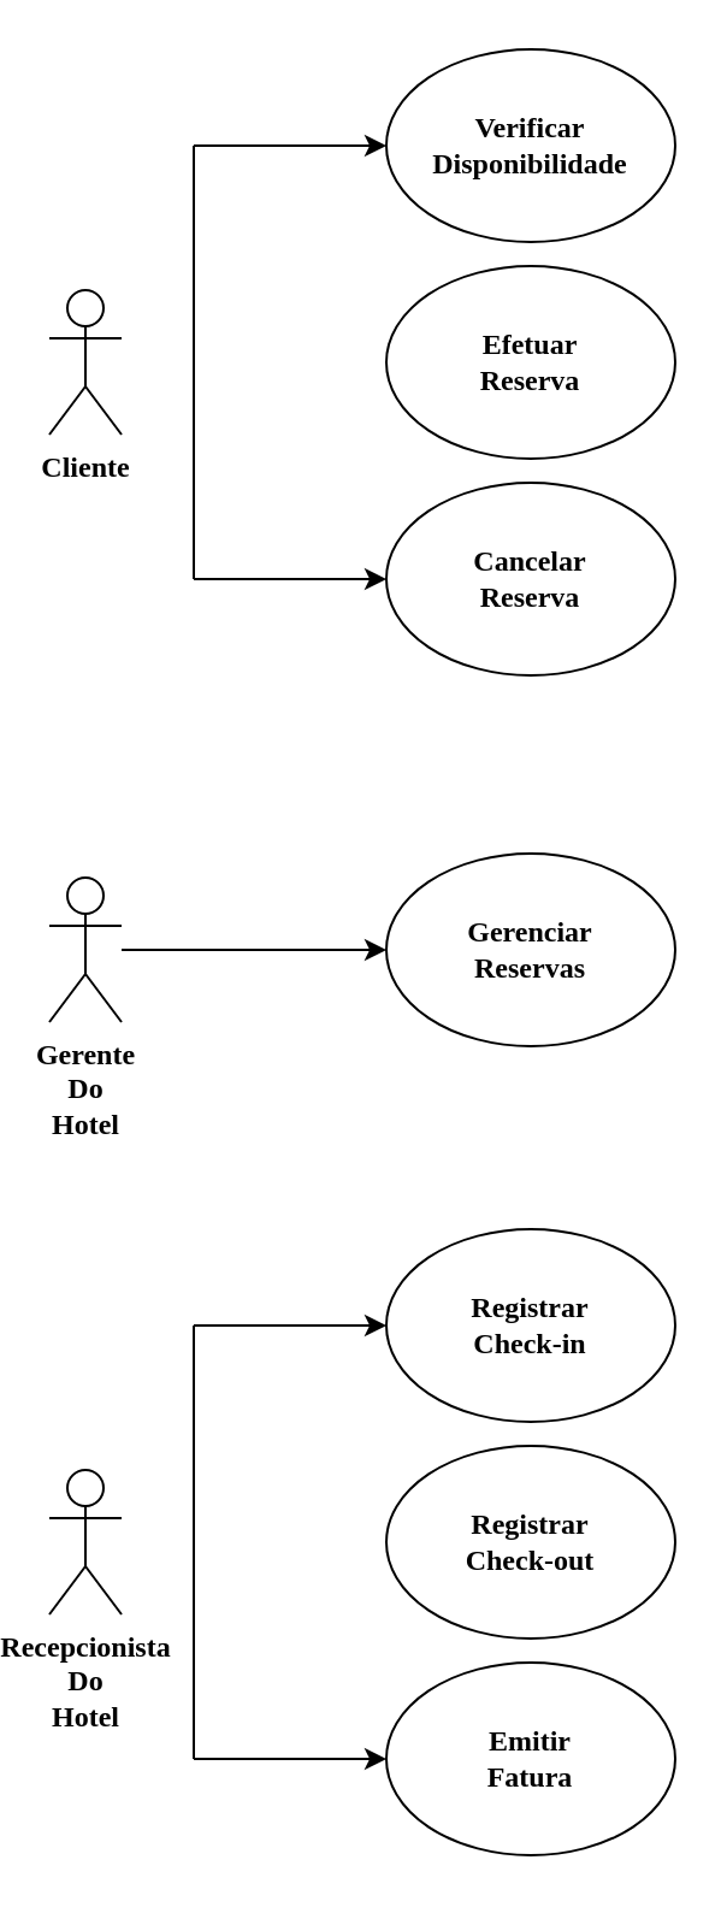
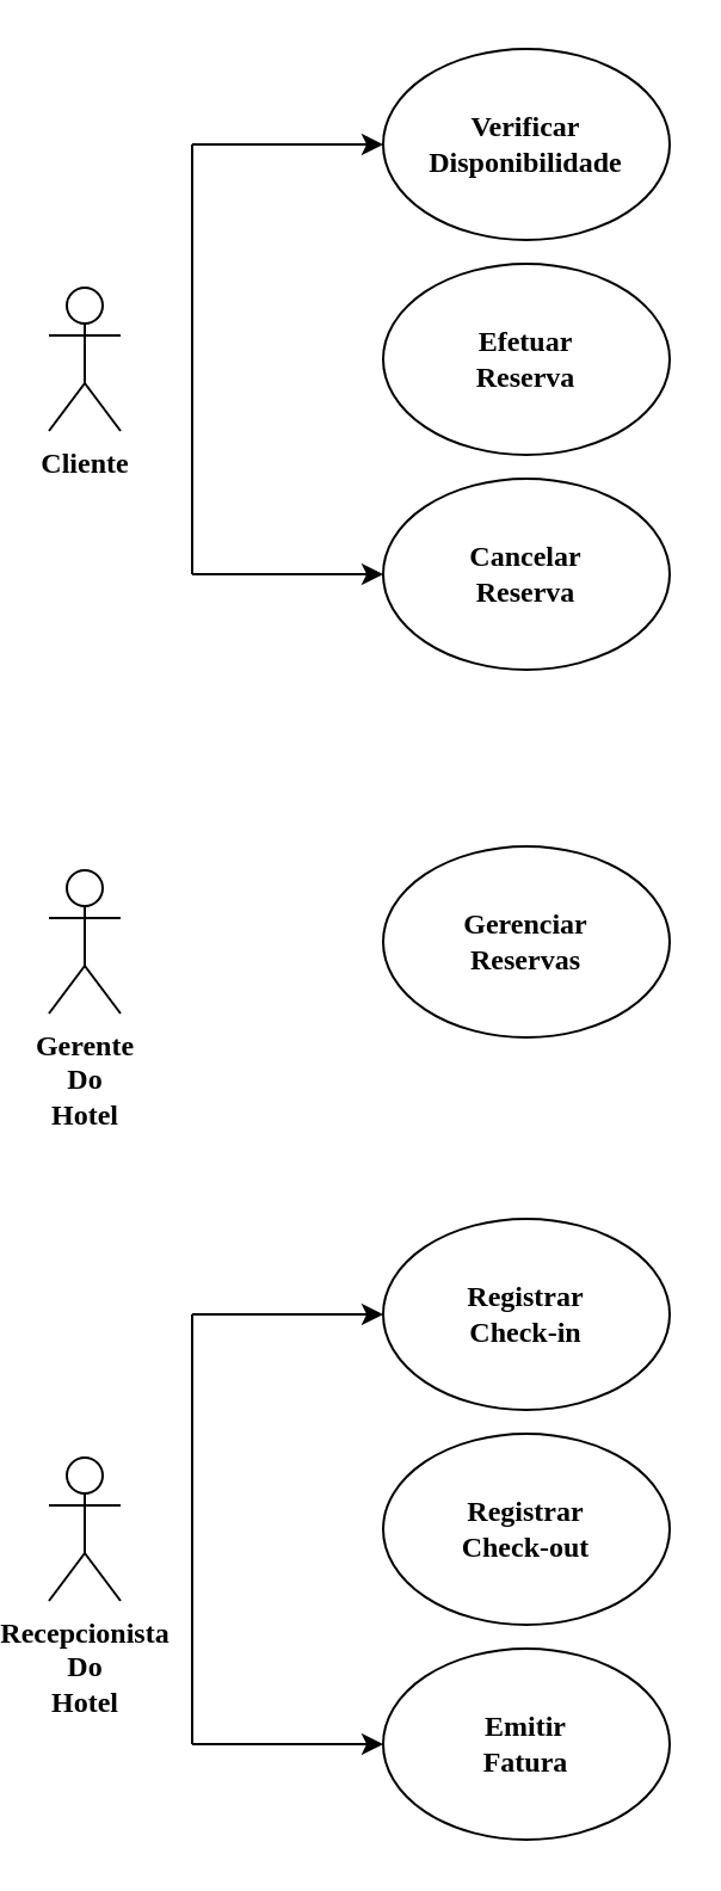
  <mxCell id="0" />
  <mxCell id="1" parent="0" />
  <mxCell id="2" value="Efetuar&lt;br&gt;Reserva" style="ellipse;whiteSpace=wrap;html=1;fontStyle=1;fontFamily=Georgia;" vertex="1" parent="1"><mxGeometry x="160" y="110" width="120" height="80" as="geometry" /></mxCell>
  <mxCell id="3" value="Cancelar&lt;br&gt;Reserva" style="ellipse;whiteSpace=wrap;html=1;fontStyle=1;fontFamily=Georgia;" vertex="1" parent="1"><mxGeometry x="160" y="200" width="120" height="80" as="geometry" /></mxCell>
  <mxCell id="4" value="Verificar&lt;br&gt;Disponibilidade" style="ellipse;whiteSpace=wrap;html=1;fontStyle=1;fontFamily=Georgia;" vertex="1" parent="1"><mxGeometry x="160" y="20" width="120" height="80" as="geometry" /></mxCell>
  <mxCell id="5" value="Cliente" style="shape=umlActor;verticalLabelPosition=bottom;verticalAlign=top;html=1;outlineConnect=0;fontFamily=Georgia;fontStyle=1" vertex="1" parent="1"><mxGeometry x="20" y="120" width="30" height="60" as="geometry" /></mxCell>
  <mxCell id="6" value="Recepcionista&lt;br&gt;Do&lt;br&gt;Hotel" style="shape=umlActor;verticalLabelPosition=bottom;verticalAlign=top;html=1;outlineConnect=0;fontStyle=1;fontFamily=Georgia;" vertex="1" parent="1"><mxGeometry x="20" y="610" width="30" height="60" as="geometry" /></mxCell>
  <mxCell id="7" value="Registrar&lt;br&gt;Check-out" style="ellipse;whiteSpace=wrap;html=1;fontStyle=1;fontFamily=Georgia;" vertex="1" parent="1"><mxGeometry x="160" y="600" width="120" height="80" as="geometry" /></mxCell>
  <mxCell id="8" value="Registrar&lt;br&gt;Check-in" style="ellipse;whiteSpace=wrap;html=1;fontStyle=1;fontFamily=Georgia;" vertex="1" parent="1"><mxGeometry x="160" y="510" width="120" height="80" as="geometry" /></mxCell>
  <mxCell id="9" value="Emitir&lt;br&gt;Fatura" style="ellipse;whiteSpace=wrap;html=1;fontFamily=Georgia;fontStyle=1" vertex="1" parent="1"><mxGeometry x="160" y="690" width="120" height="80" as="geometry" /></mxCell>
  <mxCell id="10" value="Gerente&lt;br&gt;Do&lt;br&gt;Hotel" style="shape=umlActor;verticalLabelPosition=bottom;verticalAlign=top;html=1;outlineConnect=0;fontStyle=1;fontFamily=Georgia;" vertex="1" parent="1"><mxGeometry x="20" y="364" width="30" height="60" as="geometry" /></mxCell>
  <mxCell id="11" value="Gerenciar&lt;br&gt;Reservas" style="ellipse;whiteSpace=wrap;html=1;fontStyle=1;fontFamily=Georgia;" vertex="1" parent="1"><mxGeometry x="160" y="354" width="120" height="80" as="geometry" /></mxCell>
  <mxCell id="12" value="" style="endArrow=none;html=1;rounded=0;" edge="1" parent="1"><mxGeometry width="50" height="50" relative="1" as="geometry"><mxPoint x="80" y="150" as="sourcePoint" /><mxPoint x="80" y="240" as="targetPoint" /></mxGeometry></mxCell>
  <mxCell id="13" value="" style="endArrow=classic;html=1;rounded=0;entryX=0;entryY=0.5;entryDx=0;entryDy=0;" edge="1" parent="1" target="3"><mxGeometry width="50" height="50" relative="1" as="geometry"><mxPoint x="80" y="240" as="sourcePoint" /><mxPoint x="530" y="340" as="targetPoint" /></mxGeometry></mxCell>
  <mxCell id="14" value="" style="endArrow=none;html=1;rounded=0;" edge="1" parent="1"><mxGeometry width="50" height="50" relative="1" as="geometry"><mxPoint x="80" y="150" as="sourcePoint" /><mxPoint x="80" y="60" as="targetPoint" /></mxGeometry></mxCell>
  <mxCell id="15" value="" style="endArrow=classic;html=1;rounded=0;entryX=0;entryY=0.5;entryDx=0;entryDy=0;" edge="1" parent="1" target="4"><mxGeometry width="50" height="50" relative="1" as="geometry"><mxPoint x="80" y="60" as="sourcePoint" /><mxPoint x="530" y="340" as="targetPoint" /></mxGeometry></mxCell>
- <mxCell id="16" value="" style="endArrow=classic;html=1;rounded=0;" edge="1" parent="1" source="10" target="11"><mxGeometry width="50" height="50" relative="1" as="geometry"><mxPoint x="480" y="390" as="sourcePoint" /><mxPoint x="530" y="340" as="targetPoint" /></mxGeometry></mxCell>
  <mxCell id="17" value="" style="endArrow=none;html=1;rounded=0;" edge="1" parent="1"><mxGeometry width="50" height="50" relative="1" as="geometry"><mxPoint x="80" y="640" as="sourcePoint" /><mxPoint x="80" y="550" as="targetPoint" /></mxGeometry></mxCell>
  <mxCell id="18" value="" style="endArrow=classic;html=1;rounded=0;entryX=0;entryY=0.5;entryDx=0;entryDy=0;" edge="1" parent="1" target="8"><mxGeometry width="50" height="50" relative="1" as="geometry"><mxPoint x="80" y="550" as="sourcePoint" /><mxPoint x="530" y="370" as="targetPoint" /></mxGeometry></mxCell>
  <mxCell id="19" value="" style="endArrow=none;html=1;rounded=0;" edge="1" parent="1"><mxGeometry width="50" height="50" relative="1" as="geometry"><mxPoint x="80" y="640" as="sourcePoint" /><mxPoint x="80" y="730" as="targetPoint" /></mxGeometry></mxCell>
  <mxCell id="20" value="" style="endArrow=classic;html=1;rounded=0;entryX=0;entryY=0.5;entryDx=0;entryDy=0;" edge="1" parent="1" target="9"><mxGeometry width="50" height="50" relative="1" as="geometry"><mxPoint x="80" y="730" as="sourcePoint" /><mxPoint x="530" y="570" as="targetPoint" /></mxGeometry></mxCell>
